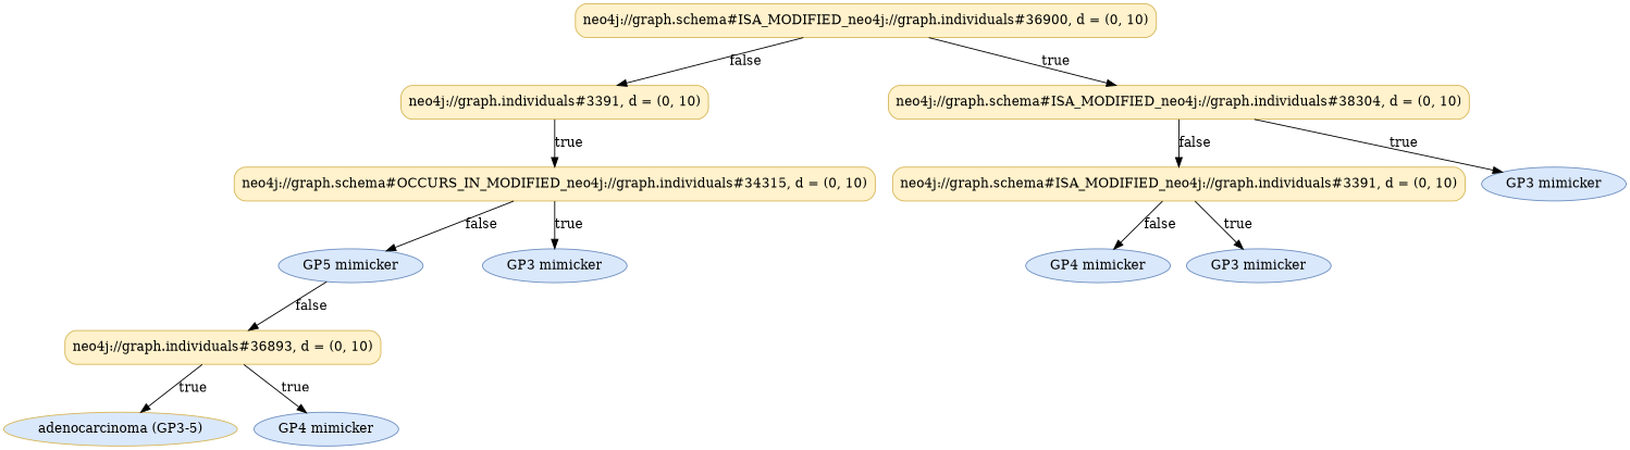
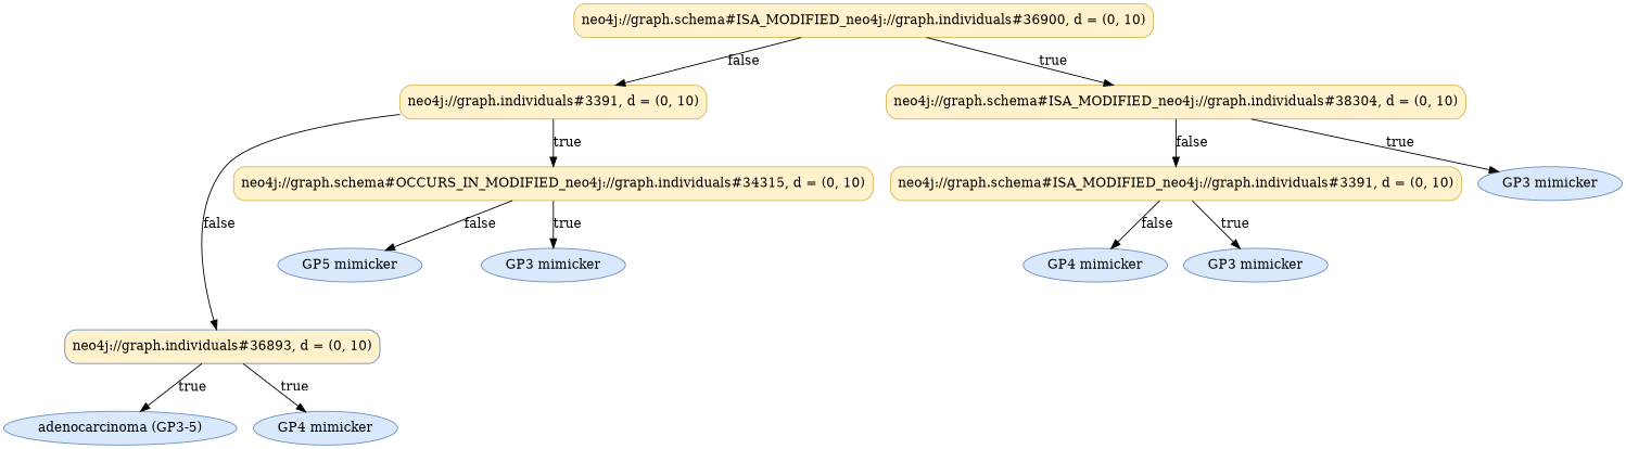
  digraph {
    fontname="Times-Roman"
    node [color="#6C8EBF" fillcolor="#DAE8FC" fontname="Times-Roman" shape=ellipse style="rounded,filled"]
    n1 [color="#D6B656" fillcolor="#FFF2CC" label="neo4j://graph.schema#ISA_MODIFIED_neo4j://graph.individuals#36900, d = (0, 10)" shape=box]
    n2 [color="#D6B656" fillcolor="#FFF2CC" label="neo4j://graph.individuals#3391, d = (0, 10)" shape=box]
    n3 [color="#D6B656" fillcolor="#FFF2CC" label="neo4j://graph.schema#ISA_MODIFIED_neo4j://graph.individuals#38304, d = (0, 10)" shape=box]
-   n4 [color="#D6B656" fillcolor="#FFF2CC" label="neo4j://graph.individuals#36893, d = (0, 10)" shape=box]
+   n4 [fillcolor="#FFF2CC" label="neo4j://graph.individuals#36893, d = (0, 10)" shape=box]
    n5 [color="#D6B656" fillcolor="#FFF2CC" label="neo4j://graph.schema#OCCURS_IN_MODIFIED_neo4j://graph.individuals#34315, d = (0, 10)" shape=box]
    n6 [color="#D6B656" fillcolor="#FFF2CC" label="neo4j://graph.schema#ISA_MODIFIED_neo4j://graph.individuals#3391, d = (0, 10)" shape=box]
    n7 [label="GP3 mimicker"]
-   n8 [color="#D6B656" label="adenocarcinoma (GP3-5)"]
+   n8 [label="adenocarcinoma (GP3-5)"]
    n9 [label="GP4 mimicker"]
    n10 [label="GP5 mimicker"]
    n11 [label="GP3 mimicker"]
    n12 [label="GP4 mimicker"]
    n13 [label="GP3 mimicker"]
    n1 -> n2 [label=false]
    n1 -> n3 [label=true]
-   n10 -> n4 [label=false]
+   n2 -> n4 [label=false]
    n2 -> n5 [label=true]
    n3 -> n6 [label=false]
    n3 -> n7 [label=true]
    n4 -> n8 [label=true]
    n4 -> n9 [label=true]
    n5 -> n10 [label=false]
    n5 -> n11 [label=true]
    n6 -> n12 [label=false]
    n6 -> n13 [label=true]
  }
